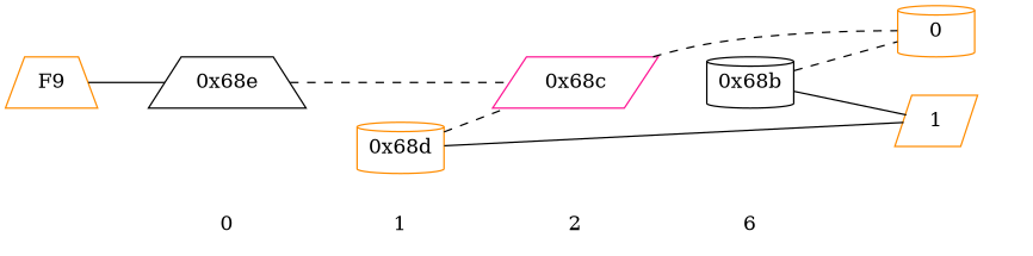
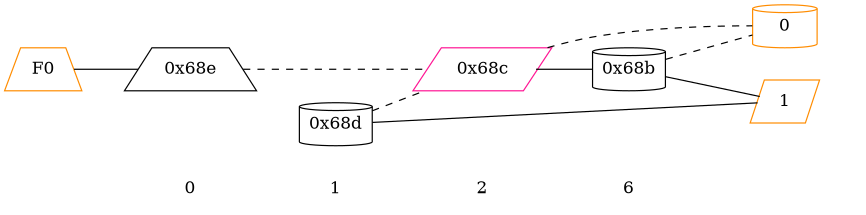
  digraph {
    rankdir=LR
    node [shape=plaintext color=darkorange]
    edge [dir=none style=invis]
    "CONST NODES" [style=invis color=""]
    " 0 "
    " 1 " [color=black]
    " 2 " [color=deeppink]
    n5 [color=deeppink label=6]
    "0x68b" [color=black shape=cylinder]
-   F0 [shape=trapezium label=F9]
+   F0 [shape=trapezium]
    "0x68e" [color=black shape=trapezium]
-   "0x68d" [shape=cylinder]
+   "0x68d" [color=black shape=cylinder]
    "0x68c" [color=deeppink shape=parallelogram]
    n11 [label=0 shape=cylinder]
    n12 [label=1 shape=parallelogram]
    subgraph sub_1 {
      "CONST NODES"
      " 0 "
      " 1 "
      " 2 "
      n5
    }
    subgraph sub_2 {
      rank=same
      n5
      "0x68b"
    }
    subgraph sub_3 {
      rank=same
      F0
    }
    subgraph sub_4 {
      rank=same
      " 0 "
      "0x68e"
    }
    subgraph sub_5 {
      rank=same
      " 1 "
      "0x68d"
    }
    subgraph sub_6 {
      rank=same
      " 2 "
      "0x68c"
    }
    subgraph sub_7 {
      rank=same
      "CONST NODES"
      subgraph sub_8 {
        rank=same
        n11
        n12
      }
    }
    " 0 " -> " 1 "
    " 1 " -> " 2 "
    " 2 " -> n5
    n5 -> "CONST NODES"
    "0x68b" -> n11 [style=dashed]
    "0x68b" -> n12 [style=""]
    F0 -> "0x68e" [style=solid]
    "0x68e" -> "0x68c" [style=dashed]
    "0x68d" -> "0x68c" [style=dashed]
    "0x68d" -> n12 [style=""]
+   "0x68c" -> "0x68b" [style=""]
    "0x68c" -> n11 [style=dashed]
  }
